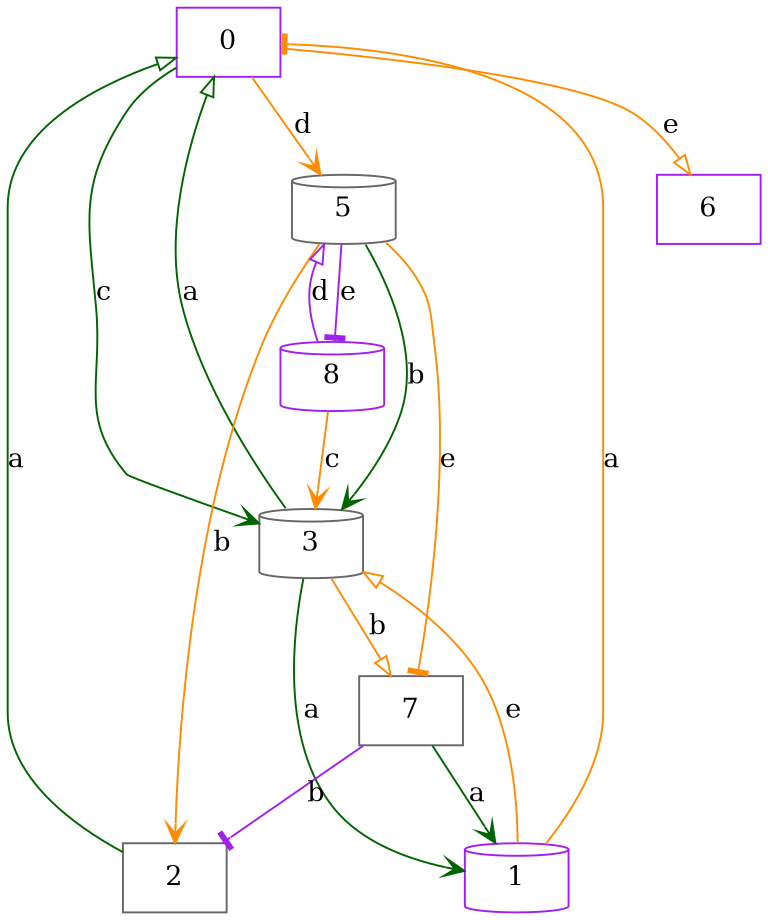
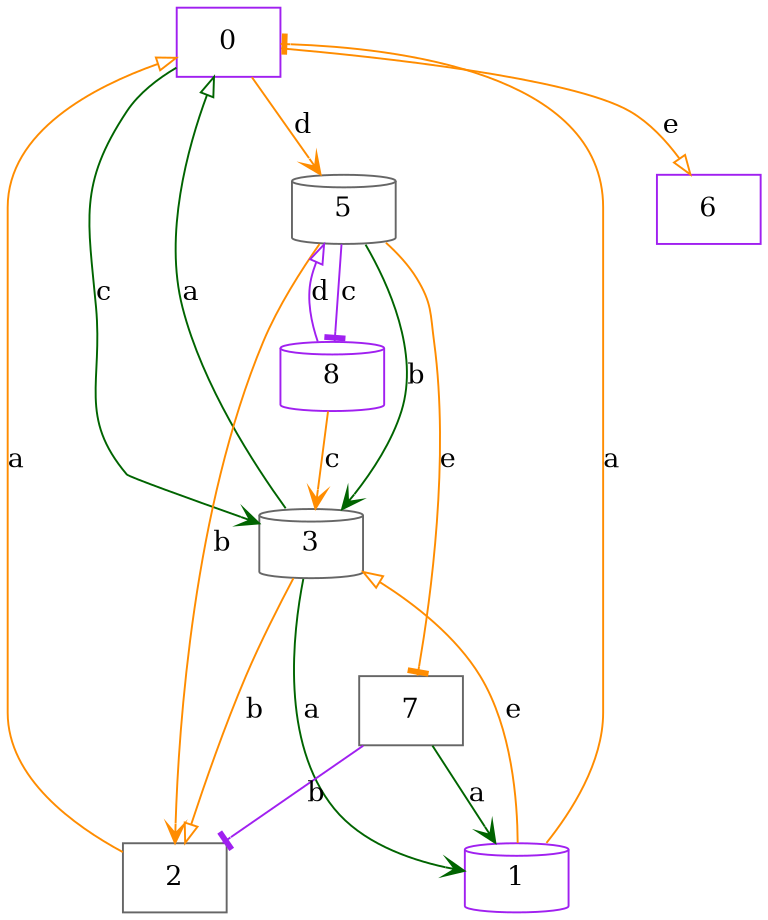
  strict digraph {
    node [color=purple shape=box]
    edge [arrowhead=vee color=darkorange]
    0
    3 [color=gray40 shape=cylinder]
    5 [color=gray40 shape=cylinder]
    6
    1 [shape=cylinder]
    2 [color=gray40]
    7 [color=gray40]
    8 [shape=cylinder]
    0 -> 3 [color=darkgreen label=c]
    0 -> 5 [label=d]
    0 -> 6 [arrowhead=onormal label=e]
    3 -> 0 [arrowhead=onormal color=darkgreen label=a]
    3 -> 1 [color=darkgreen label=a]
-   3 -> 7 [arrowhead=onormal label=b]
+   3 -> 2 [arrowhead=onormal label=b]
    5 -> 3 [color=darkgreen label=b]
    5 -> 2 [label=b]
    5 -> 7 [arrowhead=tee label=e]
-   5 -> 8 [arrowhead=tee color=purple label=e]
+   5 -> 8 [arrowhead=tee color=purple label=c]
    1 -> 0 [arrowhead=tee label=a]
    1 -> 3 [arrowhead=onormal label=e]
-   2 -> 0 [arrowhead=onormal color=darkgreen label=a]
+   2 -> 0 [arrowhead=onormal label=a]
    7 -> 1 [color=darkgreen label=a]
    7 -> 2 [arrowhead=tee color=purple label=b]
    8 -> 3 [label=c]
    8 -> 5 [arrowhead=onormal color=purple label=d]
  }
